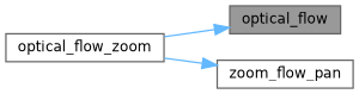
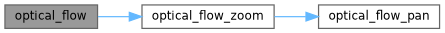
  digraph {
    rankdir=LR
    node [color=grey40 fillcolor=white fontname=Helvetica fontsize=10 shape=box style=filled]
    edge [color=steelblue1 fontname=Helvetica fontsize=10 labelfontname=Helvetica labelfontsize=10 style=solid]
    n1 [color=gray40 fillcolor=grey60 fontcolor=black height=0.2 label=optical_flow width=0.4]
    n2 [height=0.2 label=optical_flow_zoom width=0.4]
-   n3 [height=0.2 label=zoom_flow_pan width=0.4]
-   n2 -> n1
+   n3 [height=0.2 label=optical_flow_pan width=0.4]
+   n1 -> n2
    n2 -> n3
  }
